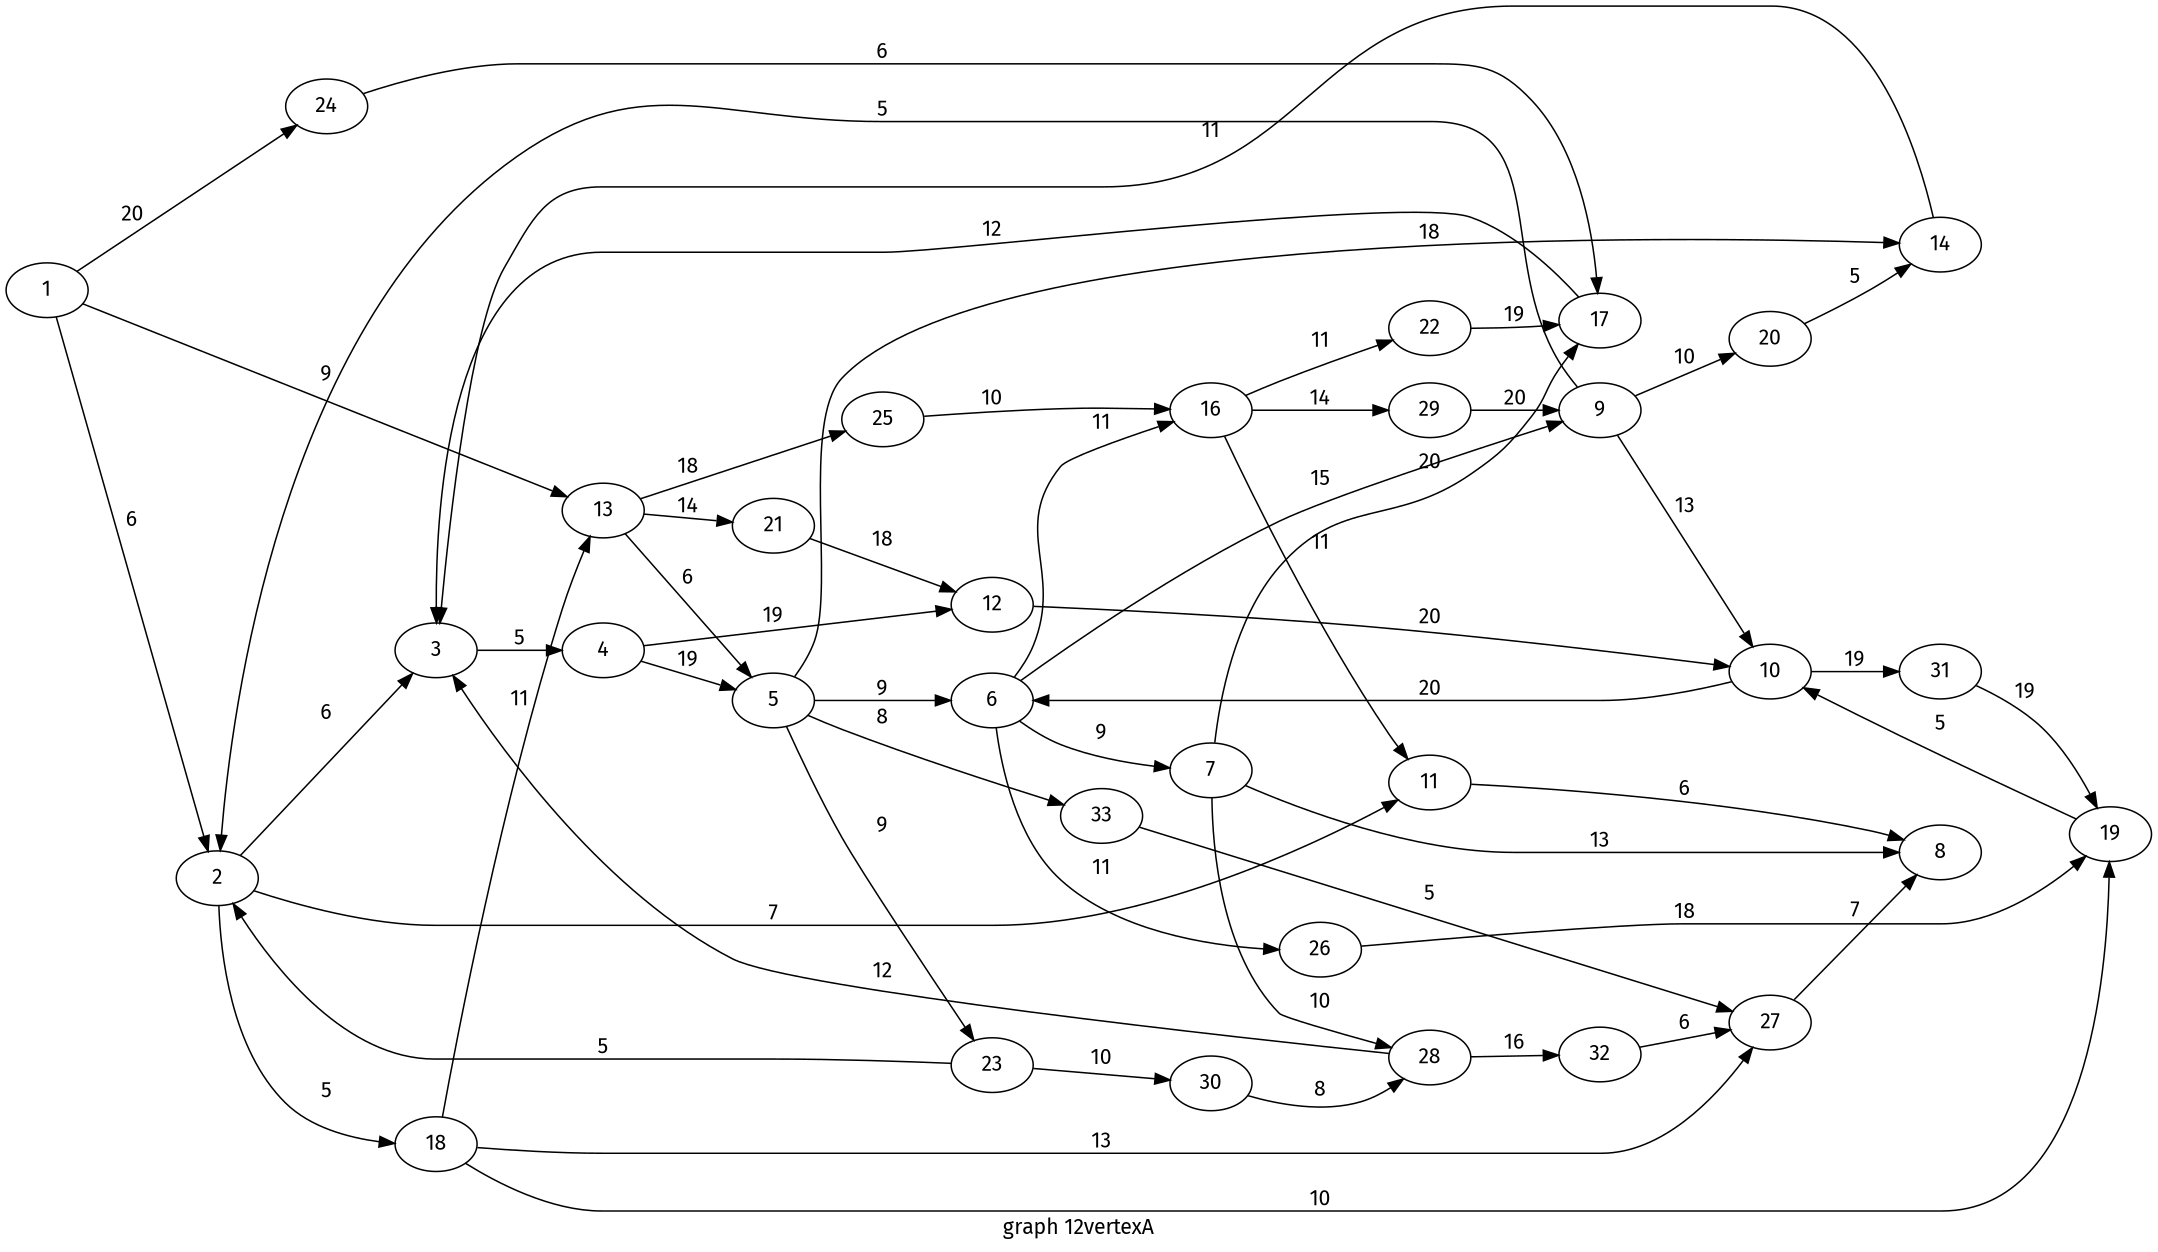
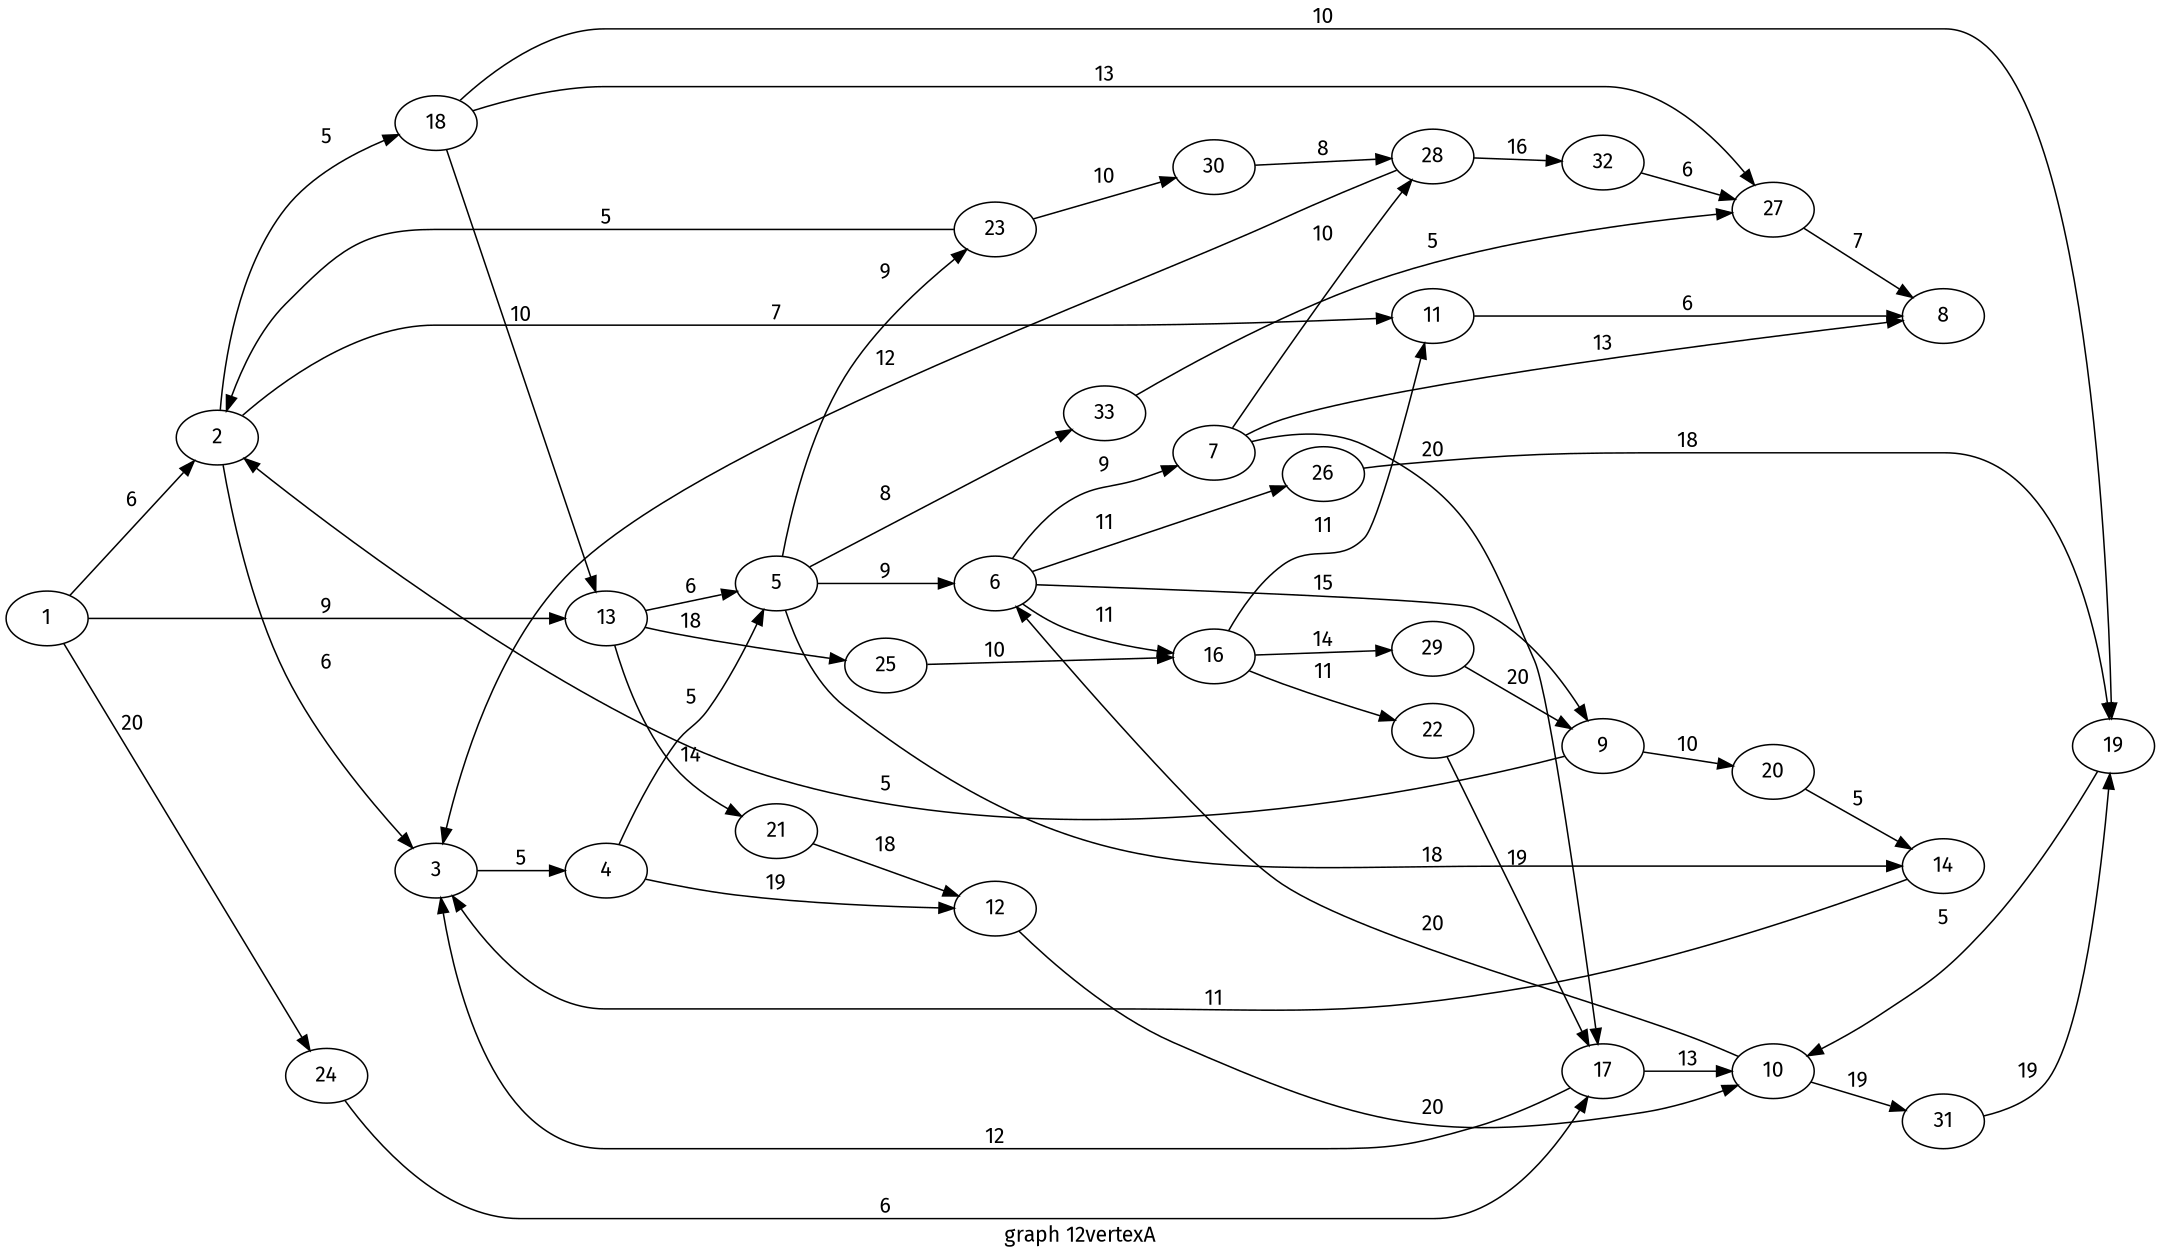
  digraph {
    fontname="Fira Sans"
    label="graph 12vertexA"
    rankdir=LR
    node [fontname="Fira Sans"]
    edge [fontname="Fira Sans"]
    1
    2
    13
    24
    3
    11
    18
    5
    21
    25
    17
    4
    8
    19
    27
    12
    6
    14
    23
    33
    10
    7
    9
    16
    26
    30
    28
    20
    22
    29
    32
    31
    1 -> 2 [label=" 6 "]
    1 -> 13 [label=" 9 "]
    1 -> 24 [label=" 20 "]
    2 -> 3 [label=" 6 "]
    2 -> 11 [label=" 7 "]
    2 -> 18 [label=" 5 "]
    13 -> 5 [label=" 6 "]
    13 -> 21 [label=" 14 "]
    13 -> 25 [label=" 18 "]
    24 -> 17 [label=" 6 "]
    3 -> 4 [label=" 5 "]
    11 -> 8 [label=" 6 "]
-   18 -> 13 [label=" 11 "]
+   18 -> 13 [label=" 10 "]
    18 -> 19 [label=" 10 "]
    18 -> 27 [label=" 13 "]
    5 -> 6 [label=" 9 "]
    5 -> 14 [label=" 18 "]
    5 -> 23 [label=" 9 "]
    5 -> 33 [label=" 8 "]
    21 -> 12 [label=" 18 "]
    25 -> 16 [label=" 10 "]
    17 -> 3 [label=" 12 "]
-   4 -> 5 [label=" 19 "]
+   4 -> 5 [label=" 5 "]
    4 -> 12 [label=" 19 "]
    19 -> 10 [label=" 5 "]
    27 -> 8 [label=" 7 "]
    12 -> 10 [label=" 20 "]
    6 -> 7 [label=" 9 "]
    6 -> 9 [label=" 15 "]
    6 -> 16 [label=" 11 "]
    6 -> 26 [label=" 11 "]
    14 -> 3 [label=" 11 "]
    23 -> 2 [label=" 5 "]
    23 -> 30 [label=" 10 "]
    33 -> 27 [label=" 5 "]
    10 -> 6 [label=" 20 "]
    10 -> 31 [label=" 19 "]
    7 -> 17 [label=" 20 "]
    7 -> 8 [label=" 13 "]
    7 -> 28 [label=" 10 "]
    9 -> 2 [label=" 5 "]
-   9 -> 10 [label=" 13 "]
+   17 -> 10 [label=" 13 "]
    9 -> 20 [label=" 10 "]
    16 -> 11 [label=" 11 "]
    16 -> 22 [label=" 11 "]
    16 -> 29 [label=" 14 "]
    26 -> 19 [label=" 18 "]
    30 -> 28 [label=" 8 "]
    28 -> 3 [label=" 12 "]
    28 -> 32 [label=" 16 "]
    20 -> 14 [label=" 5 "]
    22 -> 17 [label=" 19 "]
    29 -> 9 [label=" 20 "]
    32 -> 27 [label=" 6 "]
    31 -> 19 [label=" 19 "]
  }
